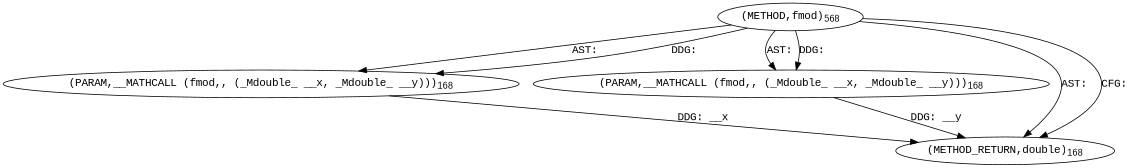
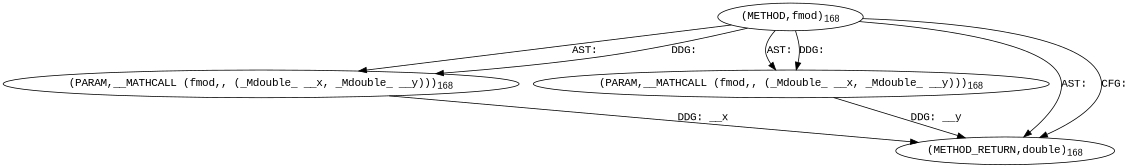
  digraph {
    fontname="Liberation Mono"
    node [fontname="Liberation Mono"]
    edge [fontname="Liberation Mono"]
-   n1 [label=<(METHOD,fmod)<SUB>568</SUB>>]
+   n1 [label=<(METHOD,fmod)<SUB>168</SUB>>]
    n2 [label=<(PARAM,__MATHCALL (fmod,, (_Mdouble_ __x, _Mdouble_ __y)))<SUB>168</SUB>>]
    n3 [label=<(PARAM,__MATHCALL (fmod,, (_Mdouble_ __x, _Mdouble_ __y)))<SUB>168</SUB>>]
    n4 [label=<(METHOD_RETURN,double)<SUB>168</SUB>>]
    n1 -> n2 [label="AST: "]
    n1 -> n2 [label="DDG: "]
    n1 -> n3 [label="AST: "]
    n1 -> n3 [label="DDG: "]
    n1 -> n4 [label="AST: "]
    n1 -> n4 [label="CFG: "]
    n2 -> n4 [label="DDG: __x"]
    n3 -> n4 [label="DDG: __y"]
  }
